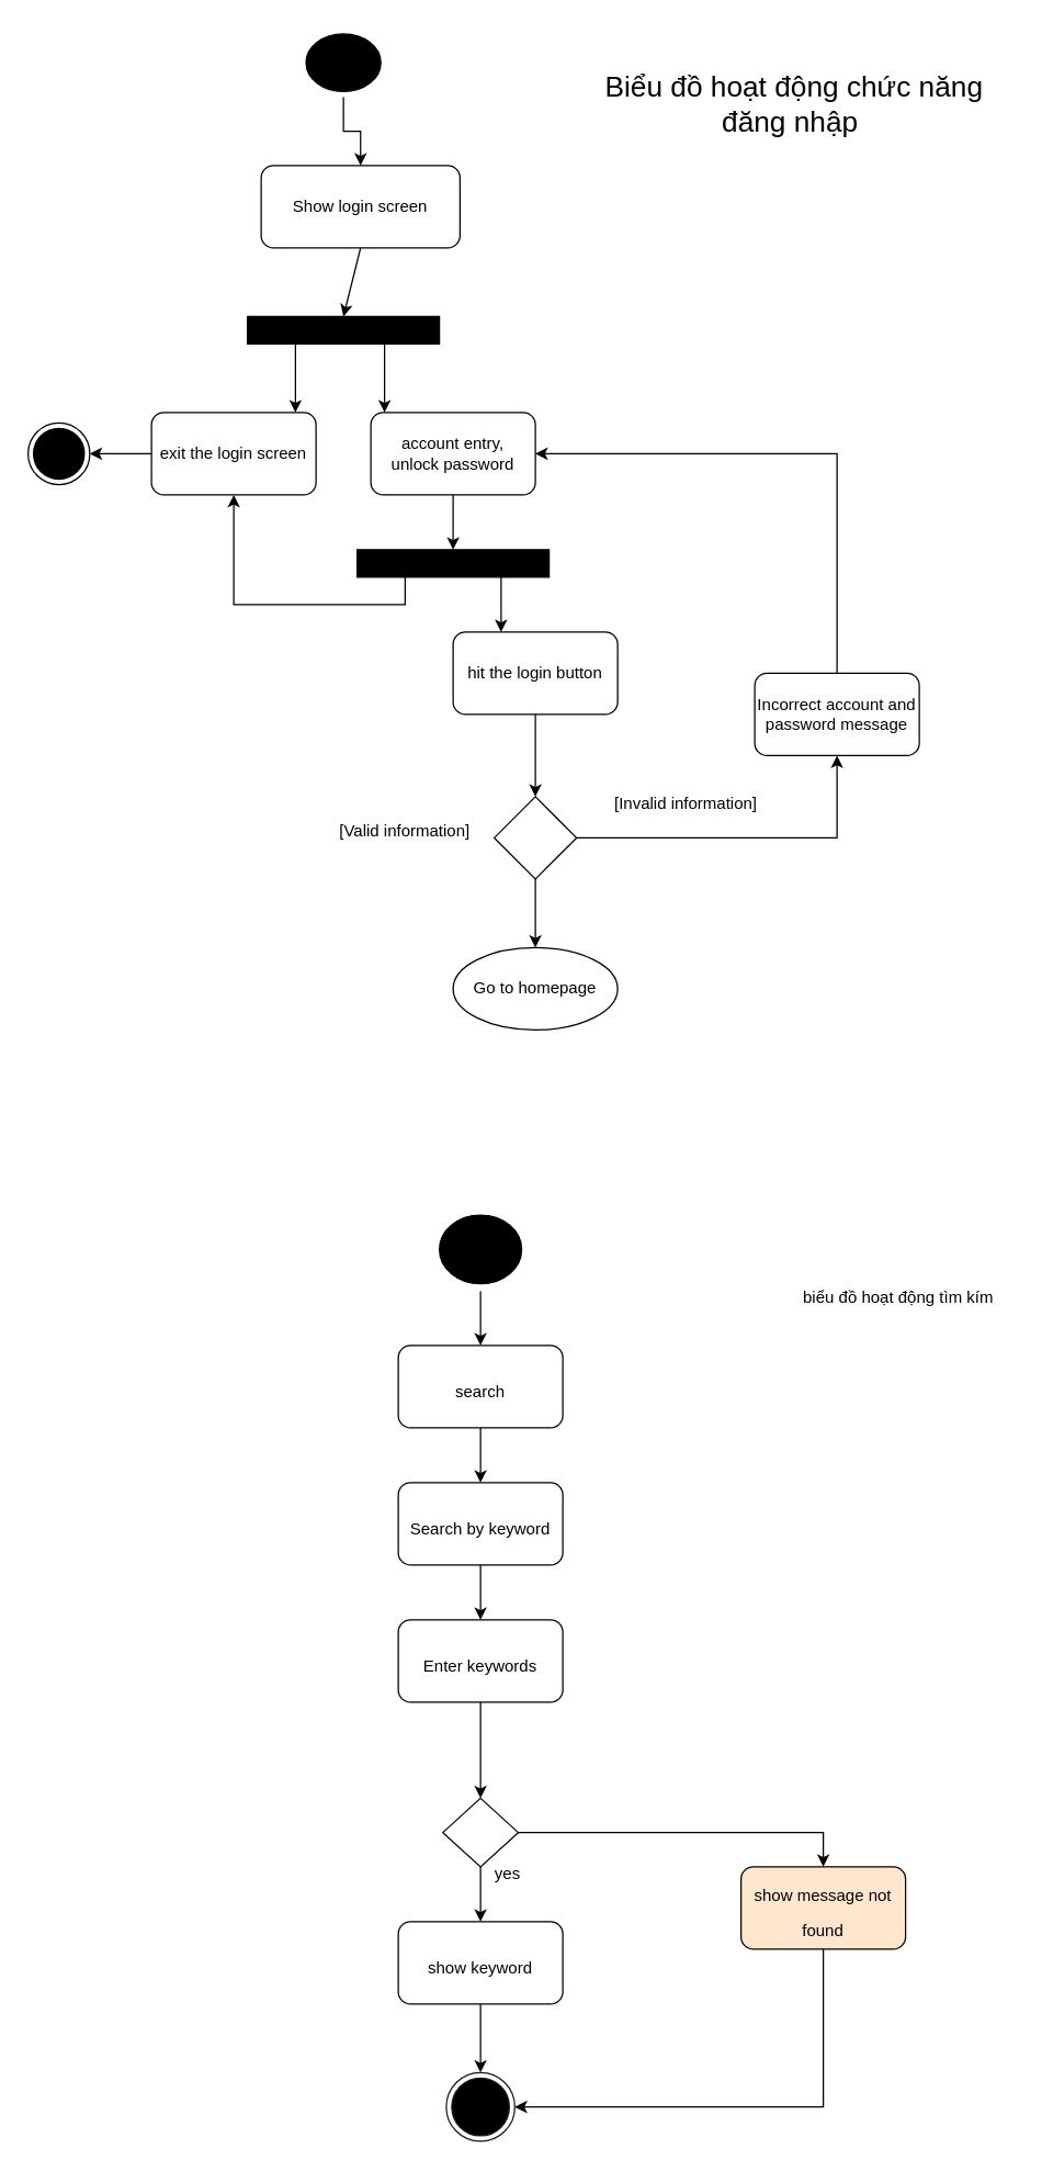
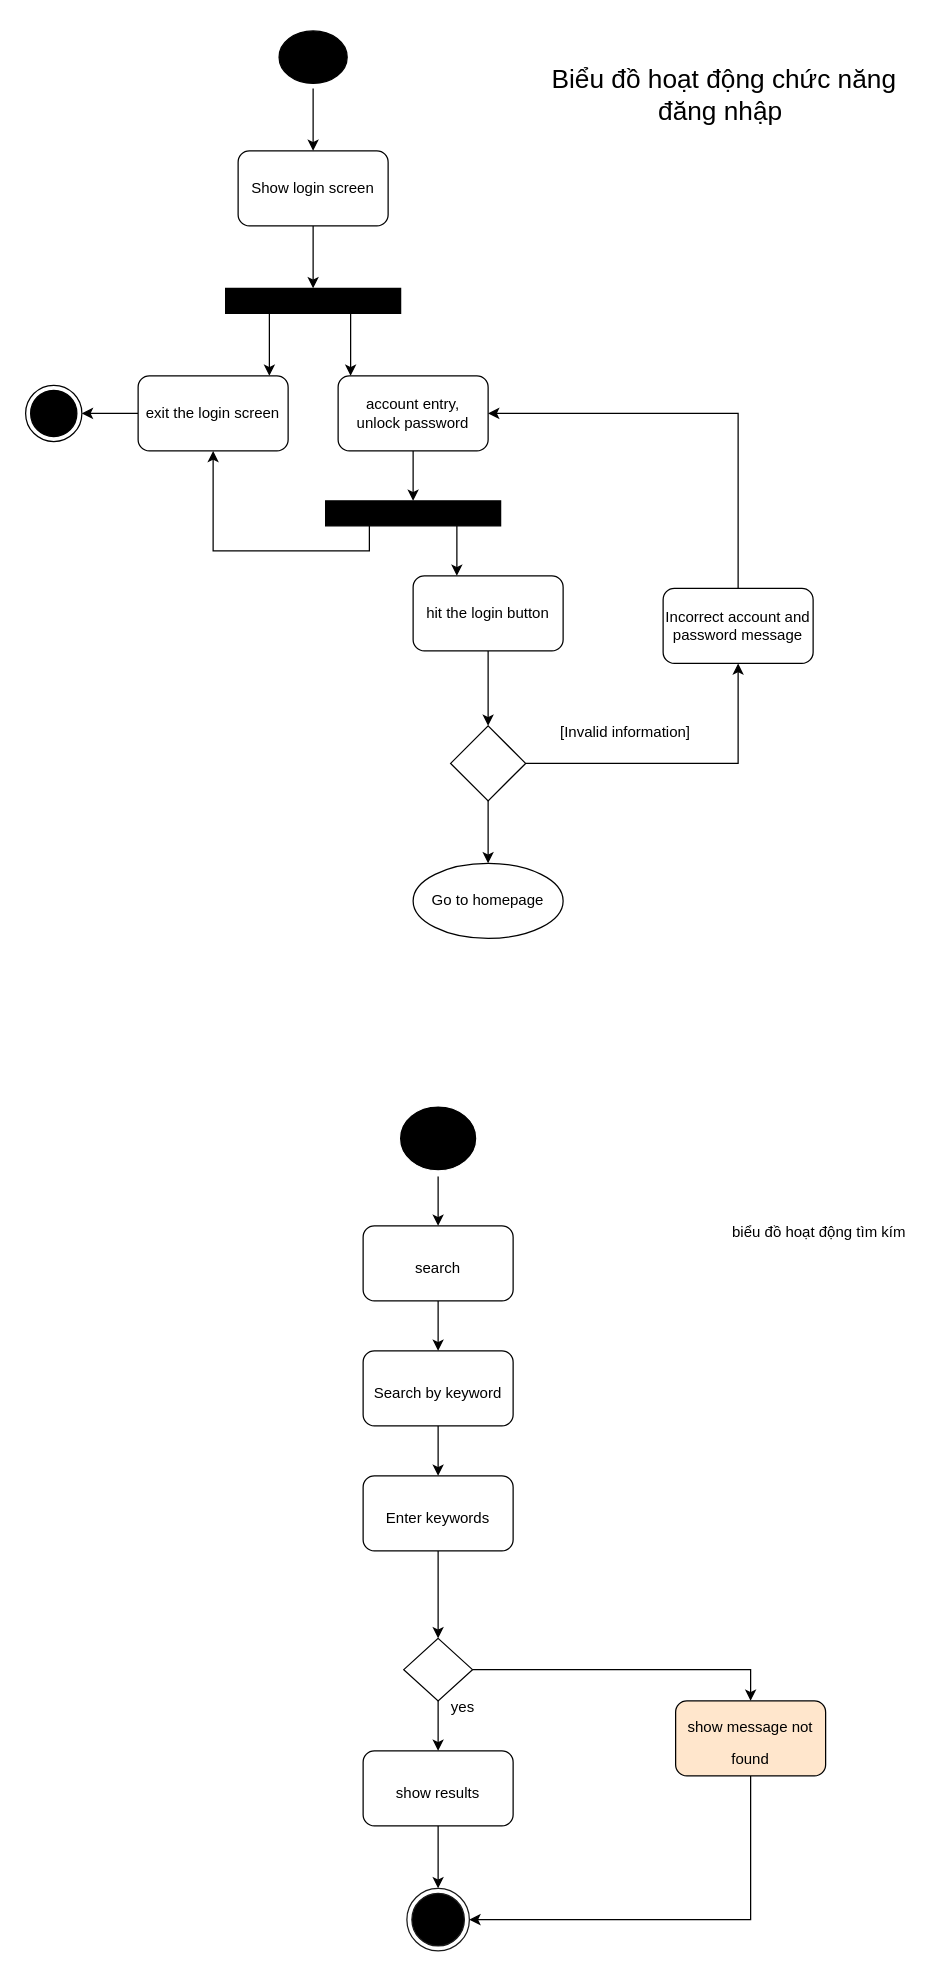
  <mxCell id="0" />
  <mxCell id="1" parent="0" />
- <mxCell id="2" value="Show login screen" style="rounded=1;whiteSpace=wrap;html=1;strokeColor=#000000;" vertex="1" parent="1"><mxGeometry x="190" y="120" width="145" height="60" as="geometry" /></mxCell>
+ <mxCell id="2" value="Show login screen" style="rounded=1;whiteSpace=wrap;html=1;strokeColor=#000000;" vertex="1" parent="1"><mxGeometry x="190" y="120" width="120" height="60" as="geometry" /></mxCell>
  <mxCell id="3" value="" style="endArrow=classic;html=1;rounded=0;exitX=0.5;exitY=1;exitDx=0;exitDy=0;entryX=0.5;entryY=0;entryDx=0;entryDy=0;" edge="1" parent="1" source="2" target="4"><mxGeometry width="50" height="50" relative="1" as="geometry"><mxPoint x="250" y="240" as="sourcePoint" /><mxPoint x="240" y="230" as="targetPoint" /></mxGeometry></mxCell>
  <mxCell id="4" value="" style="rounded=0;whiteSpace=wrap;html=1;strokeColor=#000000;fillColor=#000000;" vertex="1" parent="1"><mxGeometry x="180" y="230" width="140" height="20" as="geometry" /></mxCell>
  <mxCell id="5" value="" style="endArrow=classic;html=1;rounded=0;exitX=0.25;exitY=1;exitDx=0;exitDy=0;" edge="1" parent="1" source="4"><mxGeometry width="50" height="50" relative="1" as="geometry"><mxPoint x="180" y="310" as="sourcePoint" /><mxPoint x="215" y="300" as="targetPoint" /></mxGeometry></mxCell>
  <mxCell id="6" value="" style="endArrow=classic;html=1;rounded=0;exitX=0.25;exitY=1;exitDx=0;exitDy=0;" edge="1" parent="1"><mxGeometry width="50" height="50" relative="1" as="geometry"><mxPoint x="280" y="250" as="sourcePoint" /><mxPoint x="280" y="300" as="targetPoint" /></mxGeometry></mxCell>
  <mxCell id="7" style="edgeStyle=orthogonalEdgeStyle;rounded=0;orthogonalLoop=1;jettySize=auto;html=1;exitX=0;exitY=0.5;exitDx=0;exitDy=0;" edge="1" parent="1" source="8" target="20"><mxGeometry relative="1" as="geometry"><mxPoint x="50" y="330" as="targetPoint" /></mxGeometry></mxCell>
  <mxCell id="8" value="exit the login screen" style="rounded=1;whiteSpace=wrap;html=1;strokeColor=#000000;" vertex="1" parent="1"><mxGeometry x="110" y="300" width="120" height="60" as="geometry" /></mxCell>
  <mxCell id="9" style="edgeStyle=orthogonalEdgeStyle;rounded=0;orthogonalLoop=1;jettySize=auto;html=1;exitX=0.5;exitY=1;exitDx=0;exitDy=0;entryX=0.5;entryY=0;entryDx=0;entryDy=0;" edge="1" parent="1" source="10" target="13"><mxGeometry relative="1" as="geometry" /></mxCell>
  <mxCell id="10" value="&lt;div&gt;account entry,&lt;/div&gt;&lt;div&gt;unlock password&lt;/div&gt;" style="rounded=1;whiteSpace=wrap;html=1;strokeColor=#000000;" vertex="1" parent="1"><mxGeometry x="270" y="300" width="120" height="60" as="geometry" /></mxCell>
  <mxCell id="11" style="edgeStyle=orthogonalEdgeStyle;rounded=0;orthogonalLoop=1;jettySize=auto;html=1;exitX=0.25;exitY=1;exitDx=0;exitDy=0;entryX=0.5;entryY=1;entryDx=0;entryDy=0;" edge="1" parent="1" source="13" target="8"><mxGeometry relative="1" as="geometry" /></mxCell>
  <mxCell id="12" style="edgeStyle=orthogonalEdgeStyle;rounded=0;orthogonalLoop=1;jettySize=auto;html=1;exitX=0.75;exitY=1;exitDx=0;exitDy=0;" edge="1" parent="1" source="13"><mxGeometry relative="1" as="geometry"><mxPoint x="365" y="460" as="targetPoint" /></mxGeometry></mxCell>
  <mxCell id="13" value="" style="rounded=0;whiteSpace=wrap;html=1;strokeColor=#000000;fillColor=#000000;" vertex="1" parent="1"><mxGeometry x="260" y="400" width="140" height="20" as="geometry" /></mxCell>
  <mxCell id="14" style="edgeStyle=orthogonalEdgeStyle;rounded=0;orthogonalLoop=1;jettySize=auto;html=1;exitX=0.5;exitY=1;exitDx=0;exitDy=0;entryX=0.5;entryY=0;entryDx=0;entryDy=0;strokeColor=#000000;" edge="1" parent="1" source="15" target="23"><mxGeometry relative="1" as="geometry" /></mxCell>
  <mxCell id="15" value="hit the login button" style="rounded=1;whiteSpace=wrap;html=1;strokeColor=#000000;" vertex="1" parent="1"><mxGeometry x="330" y="460" width="120" height="60" as="geometry" /></mxCell>
  <mxCell id="16" style="edgeStyle=orthogonalEdgeStyle;rounded=0;orthogonalLoop=1;jettySize=auto;html=1;exitX=0.5;exitY=0;exitDx=0;exitDy=0;entryX=1;entryY=0.5;entryDx=0;entryDy=0;strokeColor=#000000;" edge="1" parent="1" source="17" target="10"><mxGeometry relative="1" as="geometry" /></mxCell>
- <mxCell id="17" value="Incorrect account and password message" style="rounded=1;whiteSpace=wrap;html=1;strokeColor=#000000;" vertex="1" parent="1"><mxGeometry x="550" y="490" width="120" height="60" as="geometry" /></mxCell>
+ <mxCell id="17" value="Incorrect account and password message" style="rounded=1;whiteSpace=wrap;html=1;strokeColor=#000000;" vertex="1" parent="1"><mxGeometry x="530" y="470" width="120" height="60" as="geometry" /></mxCell>
  <mxCell id="18" style="edgeStyle=orthogonalEdgeStyle;rounded=0;orthogonalLoop=1;jettySize=auto;html=1;exitX=0.5;exitY=1;exitDx=0;exitDy=0;entryX=0.5;entryY=0;entryDx=0;entryDy=0;strokeColor=#000000;" edge="1" parent="1" source="19" target="2"><mxGeometry relative="1" as="geometry" /></mxCell>
  <mxCell id="19" value="" style="ellipse;html=1;shape=startState;fillColor=#000000;strokeColor=#000000;" vertex="1" parent="1"><mxGeometry x="218.75" y="20" width="62.5" height="50" as="geometry" /></mxCell>
  <mxCell id="20" value="" style="ellipse;html=1;shape=endState;fillColor=#000000;strokeColor=#000000;" vertex="1" parent="1"><mxGeometry x="20" y="307.5" width="45" height="45" as="geometry" /></mxCell>
  <mxCell id="21" style="edgeStyle=orthogonalEdgeStyle;rounded=0;orthogonalLoop=1;jettySize=auto;html=1;exitX=0.5;exitY=1;exitDx=0;exitDy=0;entryX=0.5;entryY=0;entryDx=0;entryDy=0;strokeColor=#000000;" edge="1" parent="1" source="23" target="24"><mxGeometry relative="1" as="geometry" /></mxCell>
  <mxCell id="22" style="edgeStyle=orthogonalEdgeStyle;rounded=0;orthogonalLoop=1;jettySize=auto;html=1;exitX=1;exitY=0.5;exitDx=0;exitDy=0;entryX=0.5;entryY=1;entryDx=0;entryDy=0;strokeColor=#000000;" edge="1" parent="1" source="23" target="17"><mxGeometry relative="1" as="geometry" /></mxCell>
  <mxCell id="23" value="" style="rhombus;whiteSpace=wrap;html=1;strokeColor=#000000;fillColor=#FFFFFF;" vertex="1" parent="1"><mxGeometry x="360" y="580" width="60" height="60" as="geometry" /></mxCell>
  <mxCell id="24" value="Go to homepage" style="ellipse;whiteSpace=wrap;html=1;strokeColor=#000000;" vertex="1" parent="1"><mxGeometry x="330" y="690" width="120" height="60" as="geometry" /></mxCell>
  <mxCell id="25" value="[Invalid information]" style="text;html=1;strokeColor=none;fillColor=none;align=center;verticalAlign=middle;whiteSpace=wrap;rounded=0;" vertex="1" parent="1"><mxGeometry x="430" y="570" width="140" height="30" as="geometry" /></mxCell>
- <mxCell id="26" value="[Valid information]" style="text;html=1;strokeColor=none;fillColor=none;align=center;verticalAlign=middle;whiteSpace=wrap;rounded=0;" vertex="1" parent="1"><mxGeometry x="240" y="590" width="110" height="30" as="geometry" /></mxCell>
  <mxCell id="27" value="&lt;font style=&quot;font-size: 21px;&quot;&gt;Biểu đồ hoạt động chức năng đăng nhập&amp;nbsp;&lt;/font&gt;" style="text;html=1;strokeColor=none;fillColor=none;align=center;verticalAlign=middle;whiteSpace=wrap;rounded=0;" vertex="1" parent="1"><mxGeometry x="420" y="60" width="318" height="30" as="geometry" /></mxCell>
  <mxCell id="28" style="edgeStyle=orthogonalEdgeStyle;rounded=0;orthogonalLoop=1;jettySize=auto;html=1;exitX=0.5;exitY=1;exitDx=0;exitDy=0;entryX=0.5;entryY=0;entryDx=0;entryDy=0;fontSize=21;strokeColor=#000000;" edge="1" parent="1" source="29" target="31"><mxGeometry relative="1" as="geometry" /></mxCell>
  <mxCell id="29" value="" style="ellipse;html=1;shape=endState;fillColor=#000000;strokeColor=#FFFFFF;fontSize=21;" vertex="1" parent="1"><mxGeometry x="315" y="880" width="70" height="60" as="geometry" /></mxCell>
  <mxCell id="30" style="edgeStyle=orthogonalEdgeStyle;rounded=0;orthogonalLoop=1;jettySize=auto;html=1;exitX=0.5;exitY=1;exitDx=0;exitDy=0;entryX=0.5;entryY=0;entryDx=0;entryDy=0;fontSize=12;strokeColor=#000000;" edge="1" parent="1" source="31" target="33"><mxGeometry relative="1" as="geometry" /></mxCell>
  <mxCell id="31" value="&lt;font style=&quot;font-size: 12px;&quot;&gt;search&lt;/font&gt;" style="rounded=1;whiteSpace=wrap;html=1;fontSize=21;strokeColor=#000000;fillColor=#FFFFFF;" vertex="1" parent="1"><mxGeometry x="290" y="980" width="120" height="60" as="geometry" /></mxCell>
  <mxCell id="32" style="edgeStyle=orthogonalEdgeStyle;rounded=0;orthogonalLoop=1;jettySize=auto;html=1;exitX=0.5;exitY=1;exitDx=0;exitDy=0;entryX=0.5;entryY=0;entryDx=0;entryDy=0;fontSize=12;strokeColor=#000000;" edge="1" parent="1" source="33" target="35"><mxGeometry relative="1" as="geometry" /></mxCell>
  <mxCell id="33" value="&lt;font style=&quot;font-size: 12px;&quot;&gt;Search by keyword&lt;/font&gt;" style="rounded=1;whiteSpace=wrap;html=1;fontSize=21;strokeColor=#000000;fillColor=#FFFFFF;" vertex="1" parent="1"><mxGeometry x="290" y="1080" width="120" height="60" as="geometry" /></mxCell>
  <mxCell id="34" style="edgeStyle=orthogonalEdgeStyle;rounded=0;orthogonalLoop=1;jettySize=auto;html=1;exitX=0.5;exitY=1;exitDx=0;exitDy=0;fontSize=12;strokeColor=#000000;" edge="1" parent="1" source="35" target="38"><mxGeometry relative="1" as="geometry" /></mxCell>
  <mxCell id="35" value="&lt;font style=&quot;font-size: 12px;&quot;&gt;Enter keywords&lt;/font&gt;" style="rounded=1;whiteSpace=wrap;html=1;fontSize=21;strokeColor=#000000;fillColor=#FFFFFF;" vertex="1" parent="1"><mxGeometry x="290" y="1180" width="120" height="60" as="geometry" /></mxCell>
  <mxCell id="36" style="edgeStyle=orthogonalEdgeStyle;rounded=0;orthogonalLoop=1;jettySize=auto;html=1;exitX=0.5;exitY=1;exitDx=0;exitDy=0;entryX=0.5;entryY=0;entryDx=0;entryDy=0;fontSize=12;strokeColor=#000000;" edge="1" parent="1" source="38" target="40"><mxGeometry relative="1" as="geometry" /></mxCell>
  <mxCell id="37" style="edgeStyle=orthogonalEdgeStyle;rounded=0;orthogonalLoop=1;jettySize=auto;html=1;exitX=1;exitY=0.5;exitDx=0;exitDy=0;entryX=0.5;entryY=0;entryDx=0;entryDy=0;fontSize=12;strokeColor=#000000;" edge="1" parent="1" source="38" target="42"><mxGeometry relative="1" as="geometry" /></mxCell>
  <mxCell id="38" value="" style="rhombus;whiteSpace=wrap;html=1;fontSize=21;strokeColor=#000000;fillColor=#FFFFFF;" vertex="1" parent="1"><mxGeometry x="322.5" y="1310" width="55" height="50" as="geometry" /></mxCell>
  <mxCell id="39" style="edgeStyle=orthogonalEdgeStyle;rounded=0;orthogonalLoop=1;jettySize=auto;html=1;exitX=0.5;exitY=1;exitDx=0;exitDy=0;entryX=0.5;entryY=0;entryDx=0;entryDy=0;fontSize=12;strokeColor=#000000;" edge="1" parent="1" source="40" target="43"><mxGeometry relative="1" as="geometry" /></mxCell>
- <mxCell id="40" value="&lt;font style=&quot;font-size: 12px;&quot;&gt;show keyword&lt;/font&gt;" style="rounded=1;whiteSpace=wrap;html=1;fontSize=21;strokeColor=#000000;fillColor=#FFFFFF;" vertex="1" parent="1"><mxGeometry x="290" y="1400" width="120" height="60" as="geometry" /></mxCell>
+ <mxCell id="40" value="&lt;font style=&quot;font-size: 12px;&quot;&gt;show results&lt;/font&gt;" style="rounded=1;whiteSpace=wrap;html=1;fontSize=21;strokeColor=#000000;fillColor=#FFFFFF;" vertex="1" parent="1"><mxGeometry x="290" y="1400" width="120" height="60" as="geometry" /></mxCell>
  <mxCell id="41" style="edgeStyle=orthogonalEdgeStyle;rounded=0;orthogonalLoop=1;jettySize=auto;html=1;exitX=0.5;exitY=1;exitDx=0;exitDy=0;entryX=1;entryY=0.5;entryDx=0;entryDy=0;fontSize=12;strokeColor=#000000;" edge="1" parent="1" source="42" target="43"><mxGeometry relative="1" as="geometry" /></mxCell>
  <mxCell id="42" value="&lt;font style=&quot;font-size: 12px;&quot;&gt;show message not found&lt;/font&gt;" style="rounded=1;whiteSpace=wrap;html=1;fontSize=21;strokeColor=#000000;fillColor=#ffe6cc;" vertex="1" parent="1"><mxGeometry x="540" y="1360" width="120" height="60" as="geometry" /></mxCell>
  <mxCell id="43" value="" style="ellipse;html=1;shape=endState;fillColor=#000000;strokeColor=#1A1A1A;fontSize=12;" vertex="1" parent="1"><mxGeometry x="325" y="1510" width="50" height="50" as="geometry" /></mxCell>
  <mxCell id="44" value="yes" style="text;html=1;strokeColor=none;fillColor=none;align=center;verticalAlign=middle;whiteSpace=wrap;rounded=0;fontSize=12;" vertex="1" parent="1"><mxGeometry x="340" y="1350" width="60" height="30" as="geometry" /></mxCell>
- <mxCell id="45" value="biểu đồ hoạt động tìm kím" style="text;html=1;strokeColor=none;fillColor=none;align=center;verticalAlign=middle;whiteSpace=wrap;rounded=0;fontSize=12;" vertex="1" parent="1"><mxGeometry x="580" y="930" width="150" height="30" as="geometry" /></mxCell>
+ <mxCell id="45" value="biểu đồ hoạt động tìm kím" style="text;html=1;strokeColor=none;fillColor=none;align=center;verticalAlign=middle;whiteSpace=wrap;rounded=0;fontSize=12;" vertex="1" parent="1"><mxGeometry x="580" y="970" width="150" height="30" as="geometry" /></mxCell>
